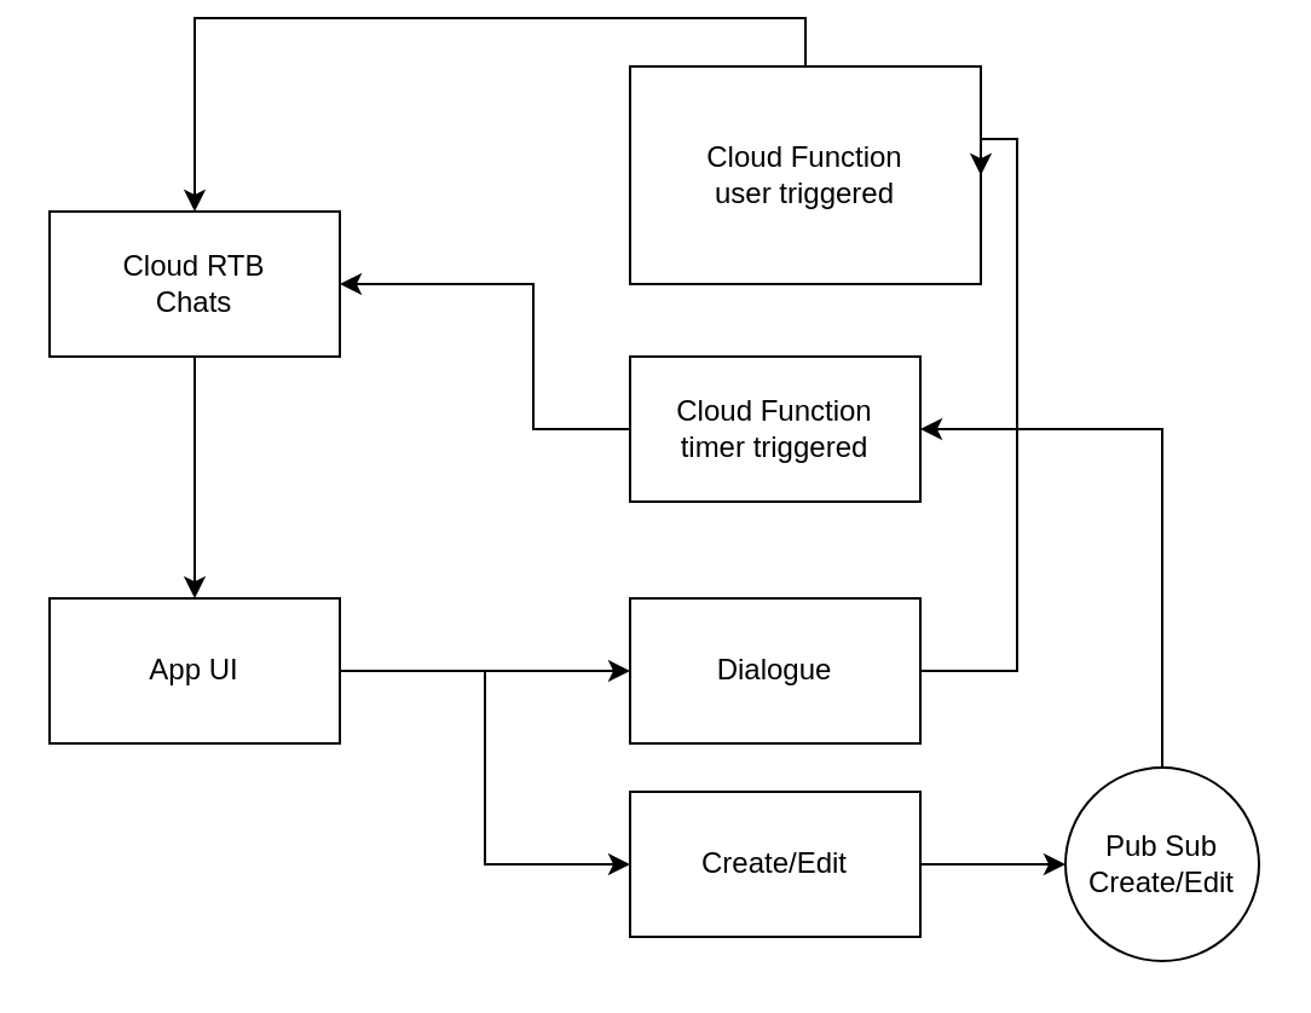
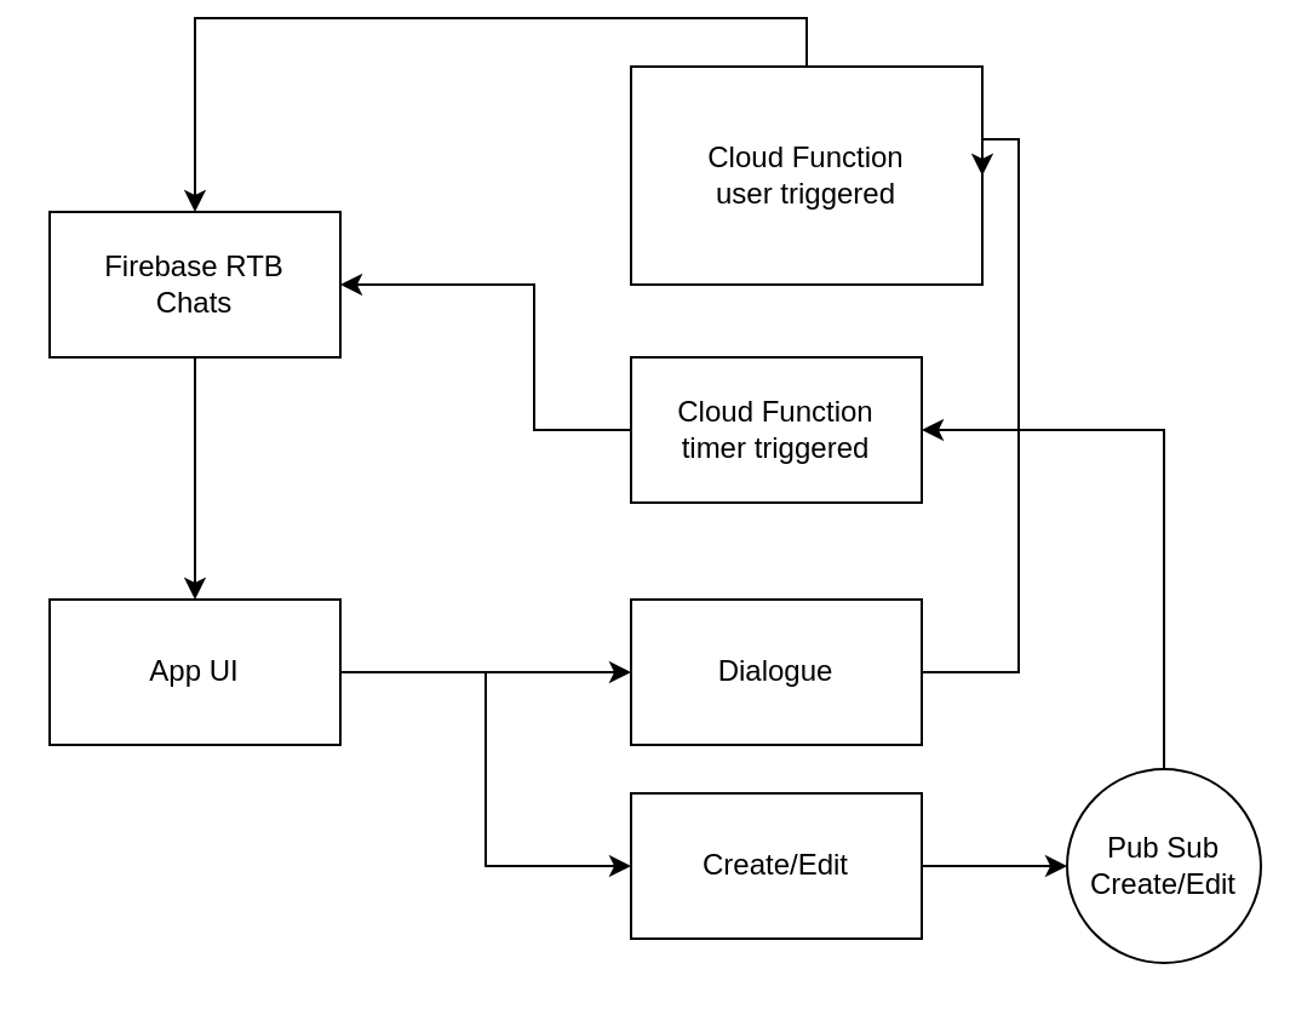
  <mxCell id="0" />
  <mxCell id="1" parent="0" />
  <mxCell id="2" style="edgeStyle=orthogonalEdgeStyle;rounded=0;orthogonalLoop=1;jettySize=auto;html=1;exitX=0.5;exitY=1;exitDx=0;exitDy=0;" edge="1" parent="1" source="3" target="10"><mxGeometry relative="1" as="geometry" /></mxCell>
- <mxCell id="3" value="Cloud RTB&lt;div&gt;Chats&lt;/div&gt;" style="rounded=0;whiteSpace=wrap;html=1;" vertex="1" parent="1"><mxGeometry x="20" y="80" width="120" height="60" as="geometry" /></mxCell>
+ <mxCell id="3" value="Firebase RTB&lt;div&gt;Chats&lt;/div&gt;" style="rounded=0;whiteSpace=wrap;html=1;" vertex="1" parent="1"><mxGeometry x="20" y="80" width="120" height="60" as="geometry" /></mxCell>
  <mxCell id="4" style="edgeStyle=orthogonalEdgeStyle;rounded=0;orthogonalLoop=1;jettySize=auto;html=1;exitX=0.5;exitY=0;exitDx=0;exitDy=0;entryX=0.5;entryY=0;entryDx=0;entryDy=0;" edge="1" parent="1" source="5" target="3"><mxGeometry relative="1" as="geometry" /></mxCell>
  <mxCell id="5" value="Cloud Function&lt;div&gt;user triggered&lt;/div&gt;" style="rounded=0;whiteSpace=wrap;html=1;" vertex="1" parent="1"><mxGeometry x="260" y="20" width="145" height="90" as="geometry" /></mxCell>
  <mxCell id="6" style="edgeStyle=orthogonalEdgeStyle;rounded=0;orthogonalLoop=1;jettySize=auto;html=1;exitX=0;exitY=0.5;exitDx=0;exitDy=0;entryX=1;entryY=0.5;entryDx=0;entryDy=0;" edge="1" parent="1" source="7" target="3"><mxGeometry relative="1" as="geometry"><Array as="points"><mxPoint x="220" y="170" /><mxPoint x="220" y="110" /></Array></mxGeometry></mxCell>
  <mxCell id="7" value="Cloud Function&lt;div&gt;timer triggered&lt;/div&gt;" style="rounded=0;whiteSpace=wrap;html=1;" vertex="1" parent="1"><mxGeometry x="260" y="140" width="120" height="60" as="geometry" /></mxCell>
  <mxCell id="8" value="" style="edgeStyle=orthogonalEdgeStyle;rounded=0;orthogonalLoop=1;jettySize=auto;html=1;" edge="1" parent="1" source="10" target="12"><mxGeometry relative="1" as="geometry" /></mxCell>
  <mxCell id="9" style="edgeStyle=orthogonalEdgeStyle;rounded=0;orthogonalLoop=1;jettySize=auto;html=1;exitX=1;exitY=0.5;exitDx=0;exitDy=0;entryX=0;entryY=0.5;entryDx=0;entryDy=0;" edge="1" parent="1" source="10" target="14"><mxGeometry relative="1" as="geometry" /></mxCell>
  <mxCell id="10" value="App UI" style="rounded=0;whiteSpace=wrap;html=1;" vertex="1" parent="1"><mxGeometry x="20" y="240" width="120" height="60" as="geometry" /></mxCell>
  <mxCell id="11" style="edgeStyle=orthogonalEdgeStyle;rounded=0;orthogonalLoop=1;jettySize=auto;html=1;exitX=1;exitY=0.5;exitDx=0;exitDy=0;entryX=1;entryY=0.5;entryDx=0;entryDy=0;" edge="1" parent="1" source="12" target="5"><mxGeometry relative="1" as="geometry"><Array as="points"><mxPoint x="420" y="270" /><mxPoint x="420" y="50" /></Array></mxGeometry></mxCell>
  <mxCell id="12" value="Dialogue" style="whiteSpace=wrap;html=1;rounded=0;" vertex="1" parent="1"><mxGeometry x="260" y="240" width="120" height="60" as="geometry" /></mxCell>
  <mxCell id="13" value="" style="edgeStyle=orthogonalEdgeStyle;rounded=0;orthogonalLoop=1;jettySize=auto;html=1;" edge="1" parent="1" source="14" target="16"><mxGeometry relative="1" as="geometry" /></mxCell>
  <mxCell id="14" value="Create/Edit" style="whiteSpace=wrap;html=1;rounded=0;" vertex="1" parent="1"><mxGeometry x="260" y="320" width="120" height="60" as="geometry" /></mxCell>
  <mxCell id="15" style="edgeStyle=orthogonalEdgeStyle;rounded=0;orthogonalLoop=1;jettySize=auto;html=1;exitX=0.5;exitY=0;exitDx=0;exitDy=0;entryX=1;entryY=0.5;entryDx=0;entryDy=0;" edge="1" parent="1" source="16" target="7"><mxGeometry relative="1" as="geometry" /></mxCell>
  <mxCell id="16" value="Pub Sub Create/Edit" style="ellipse;whiteSpace=wrap;html=1;rounded=0;" vertex="1" parent="1"><mxGeometry x="440" y="310" width="80" height="80" as="geometry" /></mxCell>
